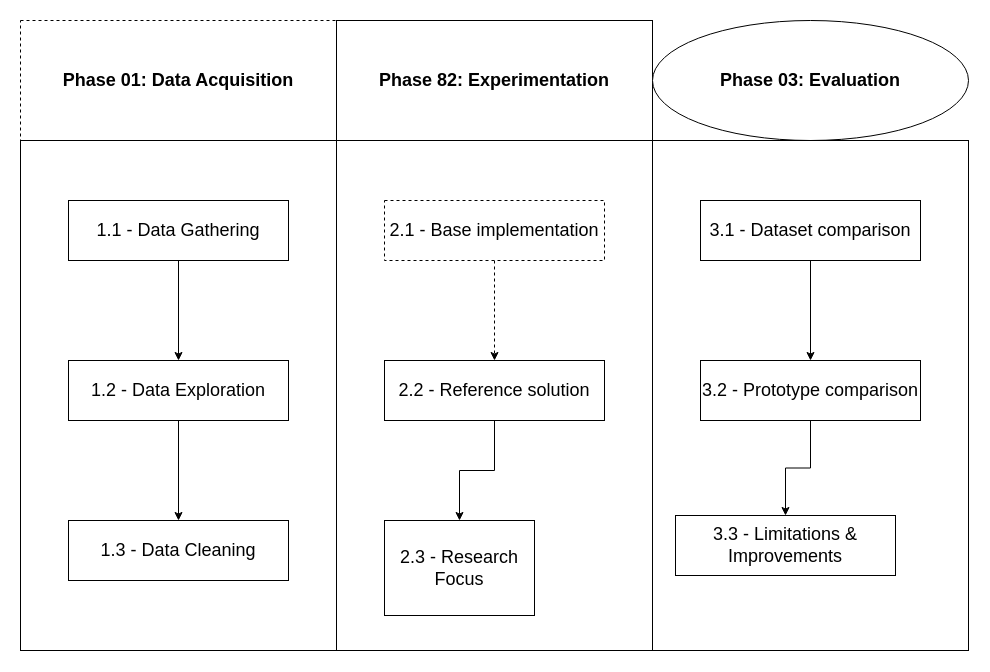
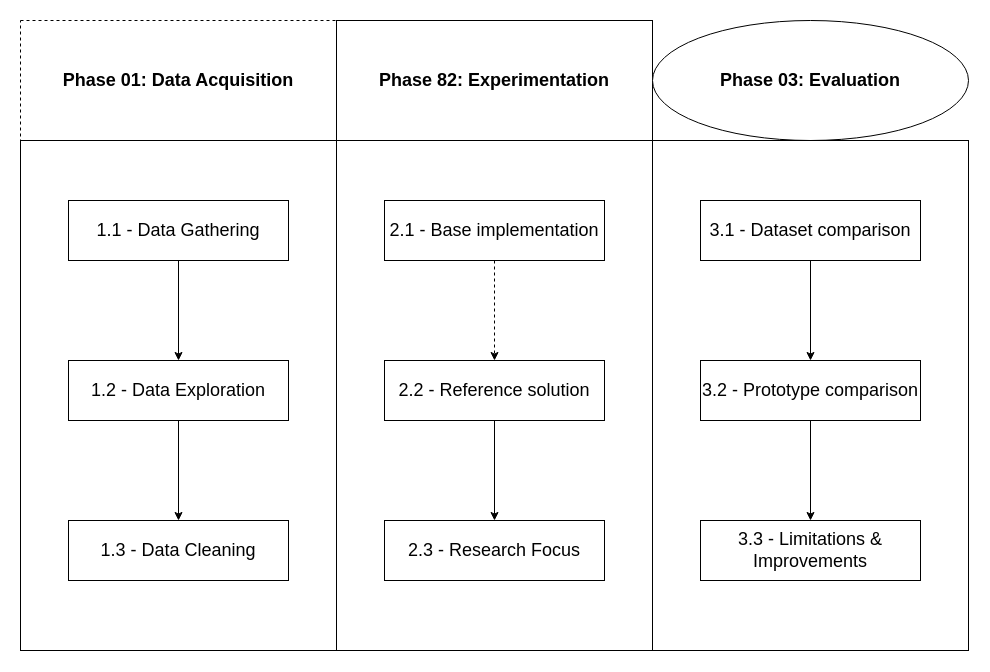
  <mxCell id="0" />
  <mxCell id="1" parent="0" />
  <mxCell id="2" value="&lt;font style=&quot;font-size: 18px;&quot;&gt;&lt;b&gt;Phase 01: Data Acquisition&lt;/b&gt;&lt;/font&gt;" style="rounded=0;whiteSpace=wrap;html=1;dashed=1;" vertex="1" parent="1"><mxGeometry x="20" y="20" width="316" height="120" as="geometry" /></mxCell>
  <mxCell id="3" value="&lt;font style=&quot;font-size: 18px;&quot;&gt;&lt;b&gt;Phase 82: Experimentation&lt;/b&gt;&lt;/font&gt;" style="rounded=0;whiteSpace=wrap;html=1;" vertex="1" parent="1"><mxGeometry x="336" y="20" width="316" height="120" as="geometry" /></mxCell>
  <mxCell id="4" value="&lt;font style=&quot;font-size: 18px;&quot;&gt;&lt;b&gt;Phase 03: Evaluation&lt;/b&gt;&lt;/font&gt;" style="ellipse;whiteSpace=wrap;html=1;" vertex="1" parent="1"><mxGeometry x="652" y="20" width="316" height="120" as="geometry" /></mxCell>
  <mxCell id="5" value="" style="rounded=0;whiteSpace=wrap;html=1;fontSize=18;" vertex="1" parent="1"><mxGeometry x="20" y="140" width="316" height="510" as="geometry" /></mxCell>
  <mxCell id="6" style="edgeStyle=orthogonalEdgeStyle;rounded=0;orthogonalLoop=1;jettySize=auto;html=1;fontSize=18;" edge="1" parent="1" source="7" target="9"><mxGeometry relative="1" as="geometry" /></mxCell>
  <mxCell id="7" value="1.1 - Data Gathering" style="rounded=0;whiteSpace=wrap;html=1;fontSize=18;" vertex="1" parent="1"><mxGeometry x="68" y="200" width="220" height="60" as="geometry" /></mxCell>
  <mxCell id="8" style="edgeStyle=orthogonalEdgeStyle;rounded=0;orthogonalLoop=1;jettySize=auto;html=1;fontSize=18;" edge="1" parent="1" source="9" target="10"><mxGeometry relative="1" as="geometry" /></mxCell>
  <mxCell id="9" value="1.2 - Data Exploration" style="rounded=0;whiteSpace=wrap;html=1;fontSize=18;" vertex="1" parent="1"><mxGeometry x="68" y="360" width="220" height="60" as="geometry" /></mxCell>
  <mxCell id="10" value="1.3 - Data Cleaning" style="rounded=0;whiteSpace=wrap;html=1;fontSize=18;" vertex="1" parent="1"><mxGeometry x="68" y="520" width="220" height="60" as="geometry" /></mxCell>
  <mxCell id="11" value="" style="rounded=0;whiteSpace=wrap;html=1;fontSize=18;" vertex="1" parent="1"><mxGeometry x="336" y="140" width="316" height="510" as="geometry" /></mxCell>
  <mxCell id="12" value="" style="rounded=0;whiteSpace=wrap;html=1;fontSize=18;" vertex="1" parent="1"><mxGeometry x="652" y="140" width="316" height="510" as="geometry" /></mxCell>
  <mxCell id="13" style="edgeStyle=orthogonalEdgeStyle;rounded=0;orthogonalLoop=1;jettySize=auto;html=1;entryX=0.5;entryY=0;entryDx=0;entryDy=0;fontSize=18;dashed=1;" edge="1" parent="1" source="14" target="16"><mxGeometry relative="1" as="geometry" /></mxCell>
- <mxCell id="14" value="2.1 - Base implementation" style="rounded=0;whiteSpace=wrap;html=1;fontSize=18;dashed=1;" vertex="1" parent="1"><mxGeometry x="384" y="200" width="220" height="60" as="geometry" /></mxCell>
+ <mxCell id="14" value="2.1 - Base implementation" style="rounded=0;whiteSpace=wrap;html=1;fontSize=18;" vertex="1" parent="1"><mxGeometry x="384" y="200" width="220" height="60" as="geometry" /></mxCell>
  <mxCell id="15" style="edgeStyle=orthogonalEdgeStyle;rounded=0;orthogonalLoop=1;jettySize=auto;html=1;entryX=0.5;entryY=0;entryDx=0;entryDy=0;fontSize=18;" edge="1" parent="1" source="16" target="17"><mxGeometry relative="1" as="geometry" /></mxCell>
  <mxCell id="16" value="2.2 - Reference solution" style="rounded=0;whiteSpace=wrap;html=1;fontSize=18;" vertex="1" parent="1"><mxGeometry x="384" y="360" width="220" height="60" as="geometry" /></mxCell>
- <mxCell id="17" value="2.3 - Research Focus" style="rounded=0;whiteSpace=wrap;html=1;fontSize=18;" vertex="1" parent="1"><mxGeometry x="384" y="520" width="150" height="95" as="geometry" /></mxCell>
+ <mxCell id="17" value="2.3 - Research Focus" style="rounded=0;whiteSpace=wrap;html=1;fontSize=18;" vertex="1" parent="1"><mxGeometry x="384" y="520" width="220" height="60" as="geometry" /></mxCell>
  <mxCell id="18" style="edgeStyle=orthogonalEdgeStyle;rounded=0;orthogonalLoop=1;jettySize=auto;html=1;fontSize=18;" edge="1" parent="1" source="19" target="21"><mxGeometry relative="1" as="geometry" /></mxCell>
  <mxCell id="19" value="3.1 - Dataset comparison" style="rounded=0;whiteSpace=wrap;html=1;fontSize=18;" vertex="1" parent="1"><mxGeometry x="700" y="200" width="220" height="60" as="geometry" /></mxCell>
  <mxCell id="20" style="edgeStyle=orthogonalEdgeStyle;rounded=0;orthogonalLoop=1;jettySize=auto;html=1;entryX=0.5;entryY=0;entryDx=0;entryDy=0;fontSize=18;" edge="1" parent="1" source="21" target="22"><mxGeometry relative="1" as="geometry" /></mxCell>
  <mxCell id="21" value="3.2 - Prototype comparison" style="rounded=0;whiteSpace=wrap;html=1;fontSize=18;" vertex="1" parent="1"><mxGeometry x="700" y="360" width="220" height="60" as="geometry" /></mxCell>
- <mxCell id="22" value="3.3 - Limitations &amp;amp; Improvements" style="rounded=0;whiteSpace=wrap;html=1;fontSize=18;" vertex="1" parent="1"><mxGeometry x="675" y="515" width="220" height="60" as="geometry" /></mxCell>
+ <mxCell id="22" value="3.3 - Limitations &amp;amp; Improvements" style="rounded=0;whiteSpace=wrap;html=1;fontSize=18;" vertex="1" parent="1"><mxGeometry x="700" y="520" width="220" height="60" as="geometry" /></mxCell>
